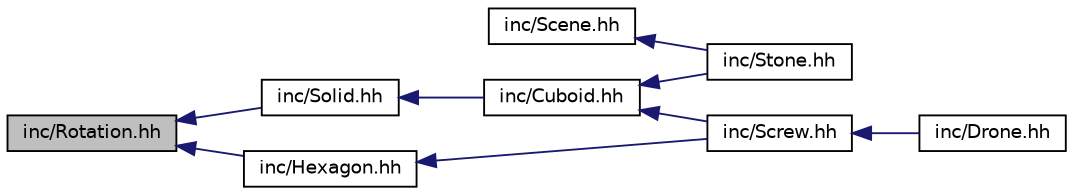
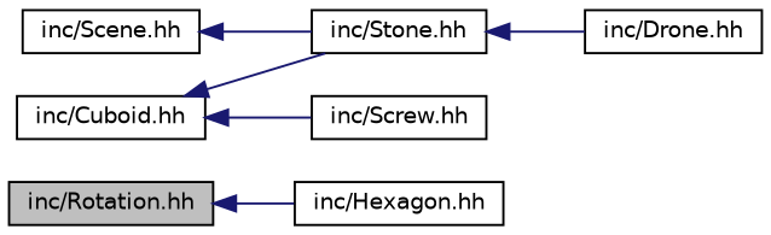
  digraph {
    fontname="DejaVu Sans"
    rankdir=LR
    node [color=black fillcolor=white fontname="DejaVu Sans" fontsize=10 shape=record style=filled]
    edge [color=midnightblue dir=back fontname="DejaVu Sans" fontsize=10 labelfontname=Helvetica labelfontsize=10 style=solid]
    n1 [fillcolor=grey75 fontcolor=black height=0.2 label="inc/Rotation.hh" width=0.4]
-   n2 [height=0.2 label="inc/Solid.hh" width=0.4]
    n3 [height=0.2 label="inc/Hexagon.hh" width=0.4]
    n4 [height=0.2 label="inc/Cuboid.hh" width=0.4]
    n5 [height=0.2 label="inc/Stone.hh" width=0.4]
    n6 [height=0.2 label="inc/Screw.hh" width=0.4]
    n7 [height=0.2 label="inc/Drone.hh" width=0.4]
    n8 [height=0.2 label="inc/Scene.hh" width=0.4]
-   n1 -> n2
    n1 -> n3
-   n2 -> n4
-   n3 -> n6
    n4 -> n5
    n4 -> n6
-   n6 -> n7
+   n5 -> n7
    n8 -> n5
  }
